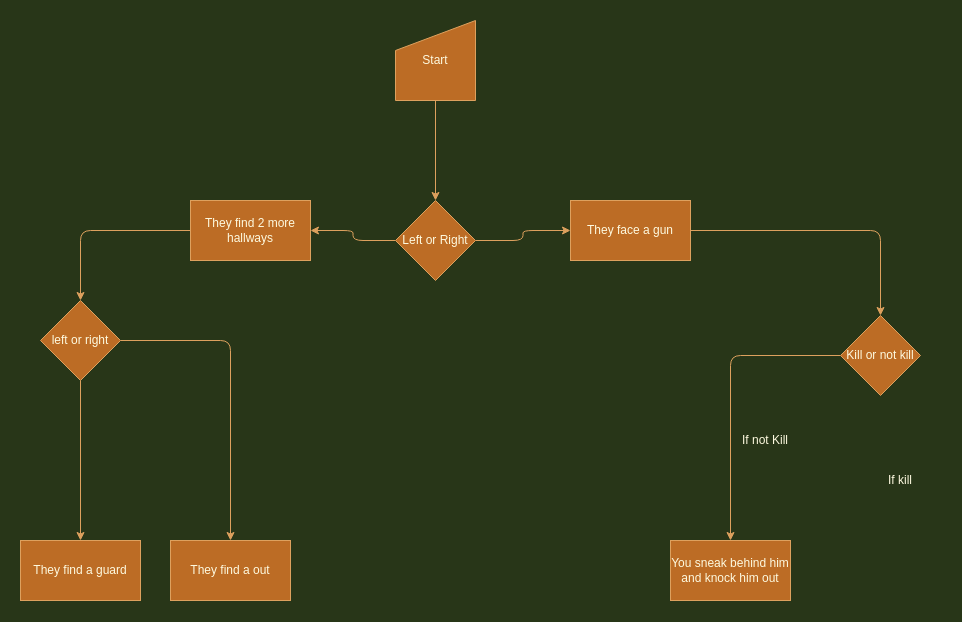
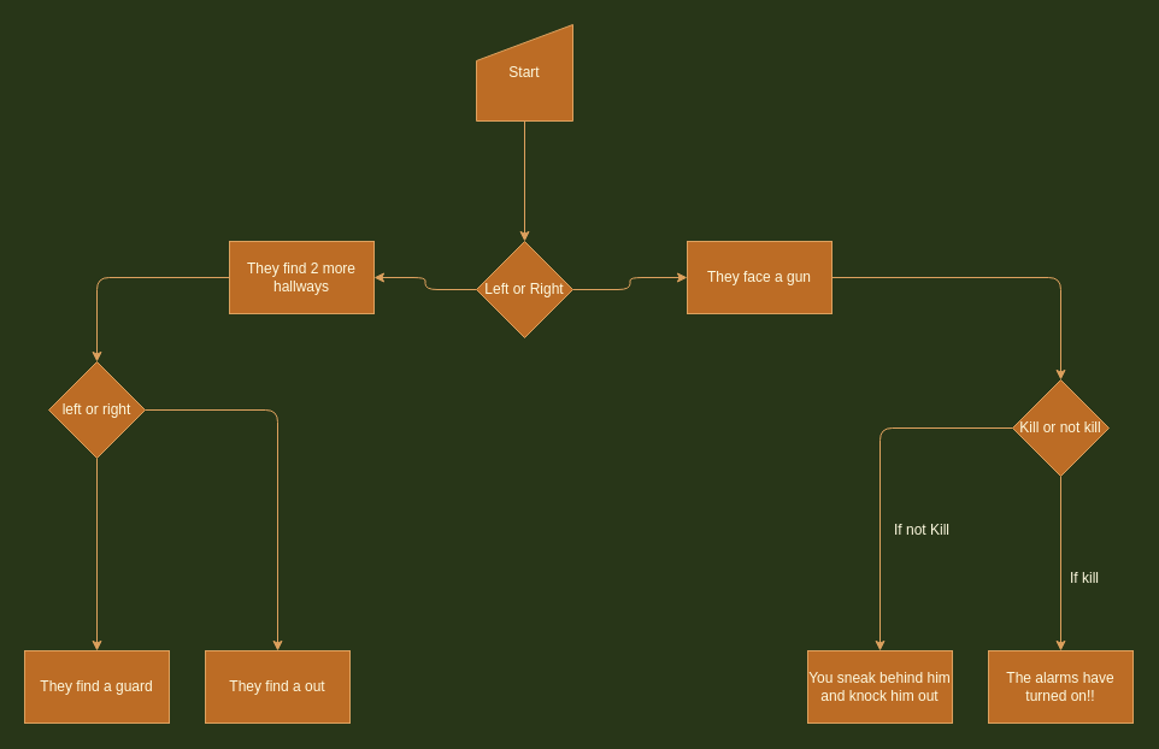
  <mxCell id="0" />
  <mxCell id="1" parent="0" />
  <mxCell id="2" value="" style="edgeStyle=orthogonalEdgeStyle;curved=0;rounded=1;orthogonalLoop=1;jettySize=auto;html=1;fontColor=#FEFAE0;strokeColor=#DDA15E;fillColor=#BC6C25;" parent="1" source="3" target="6" edge="1"><mxGeometry relative="1" as="geometry" /></mxCell>
  <mxCell id="3" value="Start" style="shape=manualInput;whiteSpace=wrap;html=1;rounded=0;fontColor=#FEFAE0;strokeColor=#DDA15E;fillColor=#BC6C25;" parent="1" vertex="1"><mxGeometry x="395" y="20" width="80" height="80" as="geometry" /></mxCell>
  <mxCell id="4" value="" style="edgeStyle=orthogonalEdgeStyle;curved=0;rounded=1;orthogonalLoop=1;jettySize=auto;html=1;fontColor=#FEFAE0;strokeColor=#DDA15E;fillColor=#BC6C25;" parent="1" source="6" target="8" edge="1"><mxGeometry relative="1" as="geometry" /></mxCell>
  <mxCell id="5" value="" style="edgeStyle=orthogonalEdgeStyle;curved=0;rounded=1;orthogonalLoop=1;jettySize=auto;html=1;fontColor=#FEFAE0;strokeColor=#DDA15E;fillColor=#BC6C25;" parent="1" source="6" target="10" edge="1"><mxGeometry relative="1" as="geometry" /></mxCell>
  <mxCell id="6" value="Left or Right" style="rhombus;whiteSpace=wrap;html=1;rounded=0;fontColor=#FEFAE0;strokeColor=#DDA15E;fillColor=#BC6C25;" parent="1" vertex="1"><mxGeometry x="395" y="200" width="80" height="80" as="geometry" /></mxCell>
  <mxCell id="7" value="" style="edgeStyle=orthogonalEdgeStyle;curved=0;rounded=1;orthogonalLoop=1;jettySize=auto;html=1;fontColor=#FEFAE0;strokeColor=#DDA15E;fillColor=#BC6C25;" parent="1" source="8" target="13" edge="1"><mxGeometry relative="1" as="geometry" /></mxCell>
  <mxCell id="8" value="They face a gun" style="whiteSpace=wrap;html=1;rounded=0;fontColor=#FEFAE0;strokeColor=#DDA15E;fillColor=#BC6C25;" parent="1" vertex="1"><mxGeometry x="570" y="200" width="120" height="60" as="geometry" /></mxCell>
  <mxCell id="9" value="" style="edgeStyle=orthogonalEdgeStyle;curved=0;rounded=1;orthogonalLoop=1;jettySize=auto;html=1;fontColor=#FEFAE0;strokeColor=#DDA15E;fillColor=#BC6C25;" parent="1" source="10" target="20" edge="1"><mxGeometry relative="1" as="geometry" /></mxCell>
  <mxCell id="10" value="They find 2 more hallways" style="whiteSpace=wrap;html=1;rounded=0;fontColor=#FEFAE0;strokeColor=#DDA15E;fillColor=#BC6C25;" parent="1" vertex="1"><mxGeometry x="190" y="200" width="120" height="60" as="geometry" /></mxCell>
+ <mxCell id="11" value="" style="edgeStyle=orthogonalEdgeStyle;curved=0;rounded=1;orthogonalLoop=1;jettySize=auto;html=1;fontColor=#FEFAE0;strokeColor=#DDA15E;fillColor=#BC6C25;" parent="1" source="13" target="14" edge="1"><mxGeometry relative="1" as="geometry" /></mxCell>
  <mxCell id="12" value="" style="edgeStyle=orthogonalEdgeStyle;curved=0;rounded=1;orthogonalLoop=1;jettySize=auto;html=1;fontColor=#FEFAE0;strokeColor=#DDA15E;fillColor=#BC6C25;" parent="1" source="13" target="16" edge="1"><mxGeometry relative="1" as="geometry" /></mxCell>
  <mxCell id="13" value="Kill or not kill" style="rhombus;whiteSpace=wrap;html=1;rounded=0;fontColor=#FEFAE0;strokeColor=#DDA15E;fillColor=#BC6C25;" parent="1" vertex="1"><mxGeometry x="840" y="315" width="80" height="80" as="geometry" /></mxCell>
+ <mxCell id="14" value="The alarms have turned on!!" style="whiteSpace=wrap;html=1;rounded=0;fontColor=#FEFAE0;strokeColor=#DDA15E;fillColor=#BC6C25;" parent="1" vertex="1"><mxGeometry x="820" y="540" width="120" height="60" as="geometry" /></mxCell>
  <mxCell id="15" value="If kill" style="text;html=1;strokeColor=none;fillColor=none;align=center;verticalAlign=middle;whiteSpace=wrap;rounded=0;fontColor=#FEFAE0;" parent="1" vertex="1"><mxGeometry x="880" y="470" width="40" height="20" as="geometry" /></mxCell>
  <mxCell id="16" value="You sneak behind him and knock him out" style="whiteSpace=wrap;html=1;rounded=0;fontColor=#FEFAE0;strokeColor=#DDA15E;fillColor=#BC6C25;" parent="1" vertex="1"><mxGeometry x="670" y="540" width="120" height="60" as="geometry" /></mxCell>
  <mxCell id="17" value="If not Kill" style="text;html=1;strokeColor=none;fillColor=none;align=center;verticalAlign=middle;whiteSpace=wrap;rounded=0;fontColor=#FEFAE0;" parent="1" vertex="1"><mxGeometry x="730" y="430" width="70" height="20" as="geometry" /></mxCell>
  <mxCell id="18" value="" style="edgeStyle=orthogonalEdgeStyle;curved=0;rounded=1;orthogonalLoop=1;jettySize=auto;html=1;fontColor=#FEFAE0;strokeColor=#DDA15E;fillColor=#BC6C25;" parent="1" source="20" target="21" edge="1"><mxGeometry relative="1" as="geometry" /></mxCell>
  <mxCell id="19" value="" style="edgeStyle=orthogonalEdgeStyle;curved=0;rounded=1;orthogonalLoop=1;jettySize=auto;html=1;fontColor=#FEFAE0;strokeColor=#DDA15E;fillColor=#BC6C25;" parent="1" source="20" target="22" edge="1"><mxGeometry relative="1" as="geometry" /></mxCell>
  <mxCell id="20" value="left or right&lt;br&gt;" style="rhombus;whiteSpace=wrap;html=1;rounded=0;fontColor=#FEFAE0;strokeColor=#DDA15E;fillColor=#BC6C25;" parent="1" vertex="1"><mxGeometry x="40" y="300" width="80" height="80" as="geometry" /></mxCell>
  <mxCell id="21" value="They find a out" style="whiteSpace=wrap;html=1;rounded=0;fontColor=#FEFAE0;strokeColor=#DDA15E;fillColor=#BC6C25;" parent="1" vertex="1"><mxGeometry x="170" y="540" width="120" height="60" as="geometry" /></mxCell>
  <mxCell id="22" value="They find a guard" style="whiteSpace=wrap;html=1;rounded=0;fontColor=#FEFAE0;strokeColor=#DDA15E;fillColor=#BC6C25;" parent="1" vertex="1"><mxGeometry x="20" y="540" width="120" height="60" as="geometry" /></mxCell>
